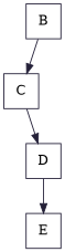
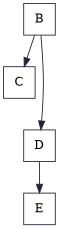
  digraph {
    color="#242038"
    node [color="#242038" shape=square]
    edge [color="#242038"]
    B
    C
    D
    E
    B -> C
-   C -> D
+   B -> D
    D -> E
  }
